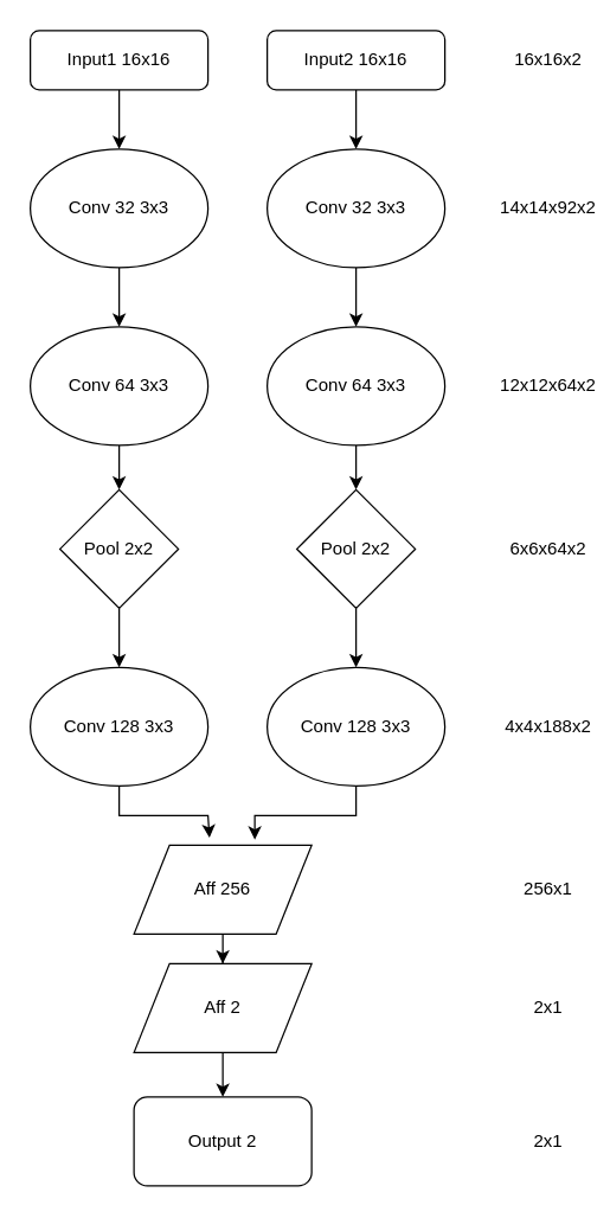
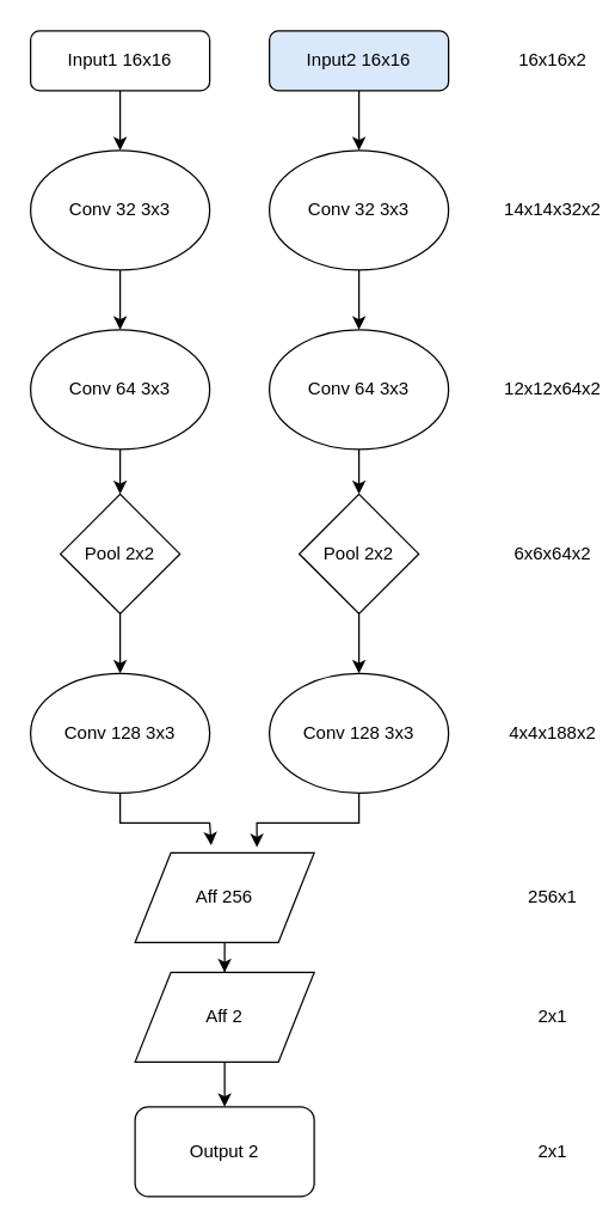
  <mxCell id="0" />
  <mxCell id="1" parent="0" />
  <mxCell id="2" value="" style="edgeStyle=orthogonalEdgeStyle;rounded=0;orthogonalLoop=1;jettySize=auto;html=1;" parent="1" source="3" target="7" edge="1"><mxGeometry relative="1" as="geometry" /></mxCell>
  <mxCell id="3" value="Input1 16x16" style="rounded=1;whiteSpace=wrap;html=1;fontSize=12;glass=0;strokeWidth=1;shadow=0;" parent="1" vertex="1"><mxGeometry x="20" y="20" width="120" height="40" as="geometry" /></mxCell>
  <mxCell id="4" value="" style="edgeStyle=orthogonalEdgeStyle;rounded=0;orthogonalLoop=1;jettySize=auto;html=1;" parent="1" source="5" target="10" edge="1"><mxGeometry relative="1" as="geometry" /></mxCell>
- <mxCell id="5" value="Input2 16x16" style="rounded=1;whiteSpace=wrap;html=1;fontSize=12;glass=0;strokeWidth=1;shadow=0;" parent="1" vertex="1"><mxGeometry x="180" y="20" width="120" height="40" as="geometry" /></mxCell>
+ <mxCell id="5" value="Input2 16x16" style="rounded=1;whiteSpace=wrap;html=1;fontSize=12;glass=0;strokeWidth=1;shadow=0;fillColor=#dae8fc;" parent="1" vertex="1"><mxGeometry x="180" y="20" width="120" height="40" as="geometry" /></mxCell>
  <mxCell id="6" value="" style="edgeStyle=orthogonalEdgeStyle;rounded=0;orthogonalLoop=1;jettySize=auto;html=1;" parent="1" source="7" target="8" edge="1"><mxGeometry relative="1" as="geometry" /></mxCell>
  <mxCell id="7" value="Conv 32 3x3" style="ellipse;whiteSpace=wrap;html=1;" parent="1" vertex="1"><mxGeometry x="20" y="100" width="120" height="80" as="geometry" /></mxCell>
  <mxCell id="8" value="Conv 64 3x3" style="ellipse;whiteSpace=wrap;html=1;" parent="1" vertex="1"><mxGeometry x="20" y="220" width="120" height="80" as="geometry" /></mxCell>
  <mxCell id="9" value="" style="edgeStyle=orthogonalEdgeStyle;rounded=0;orthogonalLoop=1;jettySize=auto;html=1;" parent="1" source="10" target="11" edge="1"><mxGeometry relative="1" as="geometry" /></mxCell>
  <mxCell id="10" value="Conv 32 3x3" style="ellipse;whiteSpace=wrap;html=1;" parent="1" vertex="1"><mxGeometry x="180" y="100" width="120" height="80" as="geometry" /></mxCell>
  <mxCell id="11" value="Conv 64 3x3" style="ellipse;whiteSpace=wrap;html=1;" parent="1" vertex="1"><mxGeometry x="180" y="220" width="120" height="80" as="geometry" /></mxCell>
  <mxCell id="12" value="" style="edgeStyle=orthogonalEdgeStyle;rounded=0;orthogonalLoop=1;jettySize=auto;html=1;" parent="1" source="13" target="19" edge="1"><mxGeometry relative="1" as="geometry" /></mxCell>
  <mxCell id="13" value="Pool 2x2" style="rhombus;whiteSpace=wrap;html=1;" parent="1" vertex="1"><mxGeometry x="40" y="330" width="80" height="80" as="geometry" /></mxCell>
  <mxCell id="14" value="" style="edgeStyle=orthogonalEdgeStyle;rounded=0;orthogonalLoop=1;jettySize=auto;html=1;" parent="1" source="8" target="13" edge="1"><mxGeometry relative="1" as="geometry"><mxPoint x="80" y="300" as="sourcePoint" /><mxPoint x="80" y="380" as="targetPoint" /></mxGeometry></mxCell>
  <mxCell id="15" value="" style="edgeStyle=orthogonalEdgeStyle;rounded=0;orthogonalLoop=1;jettySize=auto;html=1;" parent="1" source="16" target="21" edge="1"><mxGeometry relative="1" as="geometry" /></mxCell>
  <mxCell id="16" value="Pool 2x2" style="rhombus;whiteSpace=wrap;html=1;" parent="1" vertex="1"><mxGeometry x="200" y="330" width="80" height="80" as="geometry" /></mxCell>
  <mxCell id="17" value="" style="edgeStyle=orthogonalEdgeStyle;rounded=0;orthogonalLoop=1;jettySize=auto;html=1;" parent="1" source="11" target="16" edge="1"><mxGeometry relative="1" as="geometry"><mxPoint x="240" y="300" as="sourcePoint" /><mxPoint x="240" y="380" as="targetPoint" /></mxGeometry></mxCell>
  <mxCell id="18" value="" style="edgeStyle=orthogonalEdgeStyle;rounded=0;orthogonalLoop=1;jettySize=auto;html=1;" parent="1" source="19" edge="1"><mxGeometry relative="1" as="geometry"><mxPoint x="141" y="565" as="targetPoint" /><Array as="points"><mxPoint x="80" y="550" /><mxPoint x="140" y="550" /><mxPoint x="140" y="565" /></Array></mxGeometry></mxCell>
  <mxCell id="19" value="Conv 128 3x3" style="ellipse;whiteSpace=wrap;html=1;" parent="1" vertex="1"><mxGeometry x="20" y="450" width="120" height="80" as="geometry" /></mxCell>
  <mxCell id="20" value="" style="edgeStyle=orthogonalEdgeStyle;rounded=0;orthogonalLoop=1;jettySize=auto;html=1;entryX=0.68;entryY=-0.063;entryDx=0;entryDy=0;entryPerimeter=0;" parent="1" source="21" target="23" edge="1"><mxGeometry relative="1" as="geometry"><mxPoint x="170" y="550" as="targetPoint" /><Array as="points"><mxPoint x="240" y="550" /><mxPoint x="172" y="550" /></Array></mxGeometry></mxCell>
  <mxCell id="21" value="Conv 128 3x3" style="ellipse;whiteSpace=wrap;html=1;" parent="1" vertex="1"><mxGeometry x="180" y="450" width="120" height="80" as="geometry" /></mxCell>
  <mxCell id="22" value="" style="edgeStyle=orthogonalEdgeStyle;rounded=0;orthogonalLoop=1;jettySize=auto;html=1;" parent="1" source="23" target="25" edge="1"><mxGeometry relative="1" as="geometry" /></mxCell>
  <mxCell id="23" value="Aff 256" style="shape=parallelogram;perimeter=parallelogramPerimeter;whiteSpace=wrap;html=1;" parent="1" vertex="1"><mxGeometry x="90" y="570" width="120" height="60" as="geometry" /></mxCell>
  <mxCell id="24" value="" style="edgeStyle=orthogonalEdgeStyle;rounded=0;orthogonalLoop=1;jettySize=auto;html=1;" parent="1" source="25" target="26" edge="1"><mxGeometry relative="1" as="geometry" /></mxCell>
  <mxCell id="25" value="Aff 2" style="shape=parallelogram;perimeter=parallelogramPerimeter;whiteSpace=wrap;html=1;" parent="1" vertex="1"><mxGeometry x="90" y="650" width="120" height="60" as="geometry" /></mxCell>
  <mxCell id="26" value="Output 2" style="rounded=1;whiteSpace=wrap;html=1;" parent="1" vertex="1"><mxGeometry x="90" y="740" width="120" height="60" as="geometry" /></mxCell>
  <mxCell id="27" value="16x16x2" style="text;html=1;strokeColor=none;fillColor=none;align=center;verticalAlign=middle;whiteSpace=wrap;rounded=0;" parent="1" vertex="1"><mxGeometry x="350" y="30" width="40" height="20" as="geometry" /></mxCell>
- <mxCell id="28" value="14x14x92x2" style="text;html=1;strokeColor=none;fillColor=none;align=center;verticalAlign=middle;whiteSpace=wrap;rounded=0;" parent="1" vertex="1"><mxGeometry x="350" y="130" width="40" height="20" as="geometry" /></mxCell>
+ <mxCell id="28" value="14x14x32x2" style="text;html=1;strokeColor=none;fillColor=none;align=center;verticalAlign=middle;whiteSpace=wrap;rounded=0;" parent="1" vertex="1"><mxGeometry x="350" y="130" width="40" height="20" as="geometry" /></mxCell>
  <mxCell id="29" value="6x6x64x2" style="text;html=1;strokeColor=none;fillColor=none;align=center;verticalAlign=middle;whiteSpace=wrap;rounded=0;" parent="1" vertex="1"><mxGeometry x="350" y="360" width="40" height="20" as="geometry" /></mxCell>
  <mxCell id="30" value="12x12x64x2" style="text;html=1;strokeColor=none;fillColor=none;align=center;verticalAlign=middle;whiteSpace=wrap;rounded=0;" parent="1" vertex="1"><mxGeometry x="350" y="250" width="40" height="20" as="geometry" /></mxCell>
  <mxCell id="31" value="4x4x188x2" style="text;html=1;strokeColor=none;fillColor=none;align=center;verticalAlign=middle;whiteSpace=wrap;rounded=0;" parent="1" vertex="1"><mxGeometry x="350" y="480" width="40" height="20" as="geometry" /></mxCell>
  <mxCell id="32" value="256x1" style="text;html=1;strokeColor=none;fillColor=none;align=center;verticalAlign=middle;whiteSpace=wrap;rounded=0;" parent="1" vertex="1"><mxGeometry x="350" y="590" width="40" height="20" as="geometry" /></mxCell>
  <mxCell id="33" value="2x1" style="text;html=1;strokeColor=none;fillColor=none;align=center;verticalAlign=middle;whiteSpace=wrap;rounded=0;" parent="1" vertex="1"><mxGeometry x="350" y="670" width="40" height="20" as="geometry" /></mxCell>
  <mxCell id="34" value="2x1" style="text;html=1;strokeColor=none;fillColor=none;align=center;verticalAlign=middle;whiteSpace=wrap;rounded=0;" parent="1" vertex="1"><mxGeometry x="350" y="760" width="40" height="20" as="geometry" /></mxCell>
